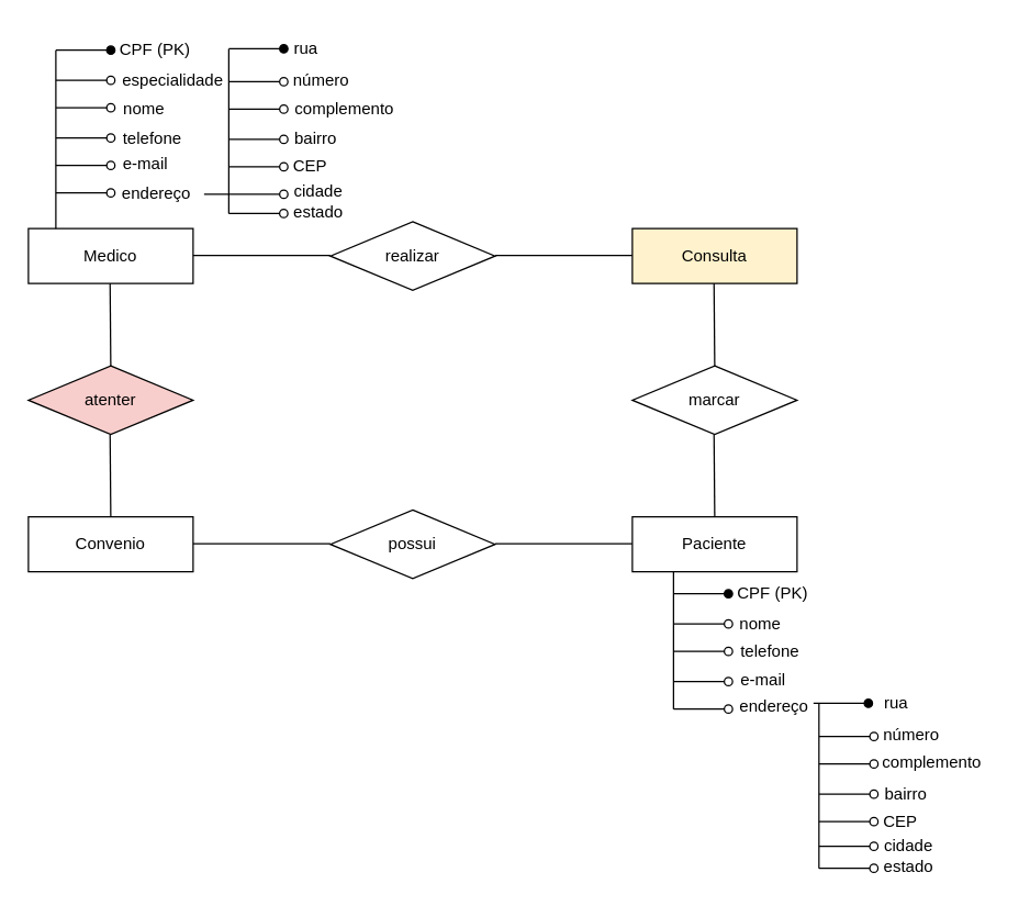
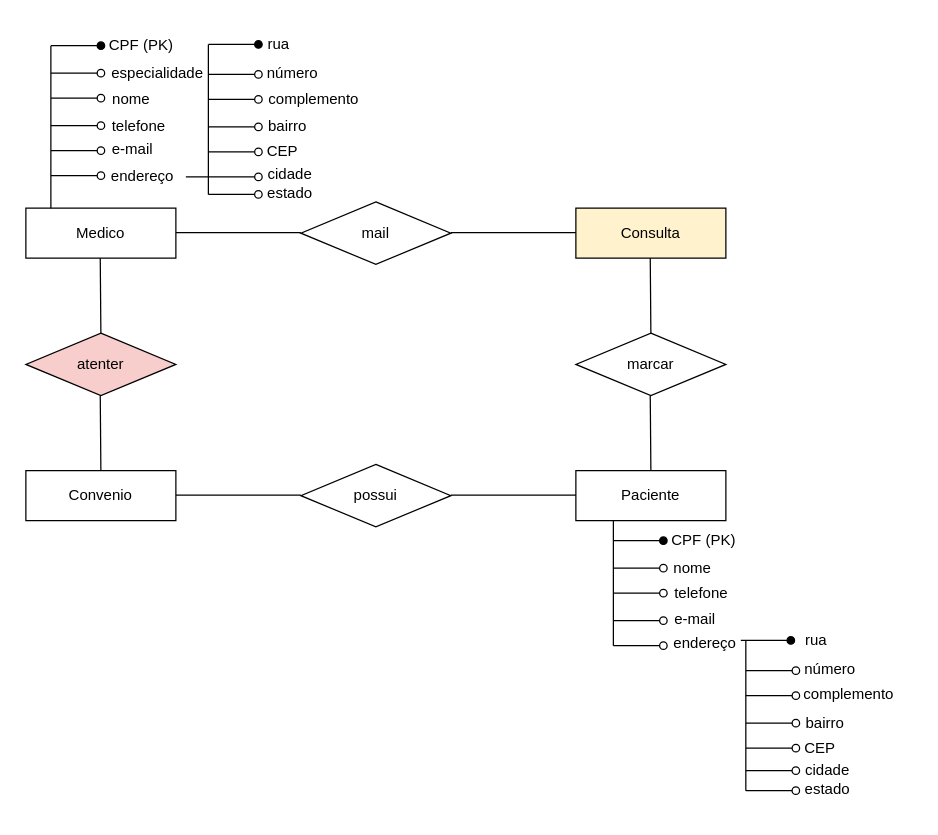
  <mxCell id="0" />
  <mxCell id="1" parent="0" />
  <mxCell id="2" value="Medico" style="rounded=0;whiteSpace=wrap;html=1;labelBackgroundColor=none;" vertex="1" parent="1"><mxGeometry x="20" y="166" width="120" height="40" as="geometry" /></mxCell>
  <mxCell id="3" value="Consulta" style="rounded=0;whiteSpace=wrap;html=1;labelBackgroundColor=none;fillColor=#fff2cc;" vertex="1" parent="1"><mxGeometry x="460" y="166" width="120" height="40" as="geometry" /></mxCell>
  <mxCell id="4" value="Paciente" style="rounded=0;whiteSpace=wrap;html=1;labelBackgroundColor=none;" vertex="1" parent="1"><mxGeometry x="460" y="376" width="120" height="40" as="geometry" /></mxCell>
  <mxCell id="5" value="Convenio" style="rounded=0;whiteSpace=wrap;html=1;labelBackgroundColor=none;" vertex="1" parent="1"><mxGeometry x="20" y="376" width="120" height="40" as="geometry" /></mxCell>
- <mxCell id="6" value="realizar" style="rhombus;whiteSpace=wrap;html=1;labelBackgroundColor=none;" vertex="1" parent="1"><mxGeometry x="240" y="161" width="120" height="50" as="geometry" /></mxCell>
+ <mxCell id="6" value="mail" style="rhombus;whiteSpace=wrap;html=1;labelBackgroundColor=none;" vertex="1" parent="1"><mxGeometry x="240" y="161" width="120" height="50" as="geometry" /></mxCell>
  <mxCell id="7" value="marcar" style="rhombus;whiteSpace=wrap;html=1;labelBackgroundColor=none;" vertex="1" parent="1"><mxGeometry x="460" y="266" width="120" height="50" as="geometry" /></mxCell>
  <mxCell id="8" value="possui" style="rhombus;whiteSpace=wrap;html=1;labelBackgroundColor=none;" vertex="1" parent="1"><mxGeometry x="240" y="371" width="120" height="50" as="geometry" /></mxCell>
  <mxCell id="9" value="" style="endArrow=none;html=1;rounded=0;labelBackgroundColor=none;fontColor=default;" edge="1" parent="1"><mxGeometry width="50" height="50" relative="1" as="geometry"><mxPoint x="140" y="185.5" as="sourcePoint" /><mxPoint x="240" y="185.5" as="targetPoint" /></mxGeometry></mxCell>
  <mxCell id="10" value="" style="endArrow=none;html=1;rounded=0;labelBackgroundColor=none;fontColor=default;" edge="1" parent="1"><mxGeometry width="50" height="50" relative="1" as="geometry"><mxPoint x="360" y="185.5" as="sourcePoint" /><mxPoint x="460" y="185.5" as="targetPoint" /></mxGeometry></mxCell>
  <mxCell id="11" value="" style="endArrow=none;html=1;rounded=0;labelBackgroundColor=none;fontColor=default;" edge="1" parent="1"><mxGeometry width="50" height="50" relative="1" as="geometry"><mxPoint x="519.5" y="206" as="sourcePoint" /><mxPoint x="520" y="266" as="targetPoint" /></mxGeometry></mxCell>
  <mxCell id="12" value="" style="endArrow=none;html=1;rounded=0;labelBackgroundColor=none;fontColor=default;" edge="1" parent="1"><mxGeometry width="50" height="50" relative="1" as="geometry"><mxPoint x="519.5" y="316" as="sourcePoint" /><mxPoint x="520" y="376" as="targetPoint" /></mxGeometry></mxCell>
  <mxCell id="13" value="atenter" style="rhombus;whiteSpace=wrap;html=1;labelBackgroundColor=none;fillColor=#f8cecc;" vertex="1" parent="1"><mxGeometry x="20" y="266" width="120" height="50" as="geometry" /></mxCell>
  <mxCell id="14" value="" style="endArrow=none;html=1;rounded=0;labelBackgroundColor=none;fontColor=default;" edge="1" parent="1"><mxGeometry width="50" height="50" relative="1" as="geometry"><mxPoint x="79.5" y="206" as="sourcePoint" /><mxPoint x="80" y="266" as="targetPoint" /></mxGeometry></mxCell>
  <mxCell id="15" value="" style="endArrow=none;html=1;rounded=0;labelBackgroundColor=none;fontColor=default;" edge="1" parent="1"><mxGeometry width="50" height="50" relative="1" as="geometry"><mxPoint x="79.5" y="316" as="sourcePoint" /><mxPoint x="80" y="376" as="targetPoint" /></mxGeometry></mxCell>
  <mxCell id="16" value="" style="endArrow=none;html=1;rounded=0;labelBackgroundColor=none;fontColor=default;" edge="1" parent="1"><mxGeometry width="50" height="50" relative="1" as="geometry"><mxPoint x="140" y="395.5" as="sourcePoint" /><mxPoint x="240" y="395.5" as="targetPoint" /></mxGeometry></mxCell>
  <mxCell id="17" value="" style="endArrow=none;html=1;rounded=0;labelBackgroundColor=none;fontColor=default;" edge="1" parent="1"><mxGeometry width="50" height="50" relative="1" as="geometry"><mxPoint x="360" y="395.5" as="sourcePoint" /><mxPoint x="460" y="395.5" as="targetPoint" /></mxGeometry></mxCell>
  <mxCell id="18" value="" style="endArrow=oval;html=1;rounded=0;startArrow=none;startFill=0;endFill=1;" edge="1" parent="1"><mxGeometry width="50" height="50" relative="1" as="geometry"><mxPoint x="40.04" y="36" as="sourcePoint" /><mxPoint x="80.04" y="36" as="targetPoint" /></mxGeometry></mxCell>
  <mxCell id="19" value="" style="endArrow=oval;html=1;rounded=0;startArrow=none;startFill=0;endFill=0;" edge="1" parent="1"><mxGeometry width="50" height="50" relative="1" as="geometry"><mxPoint x="40.04" y="58" as="sourcePoint" /><mxPoint x="80.04" y="58" as="targetPoint" /></mxGeometry></mxCell>
  <mxCell id="20" value="" style="endArrow=oval;html=1;rounded=0;startArrow=none;startFill=0;endFill=0;" edge="1" parent="1"><mxGeometry width="50" height="50" relative="1" as="geometry"><mxPoint x="40.04" y="78" as="sourcePoint" /><mxPoint x="80.04" y="78" as="targetPoint" /></mxGeometry></mxCell>
  <mxCell id="21" value="" style="endArrow=oval;html=1;rounded=0;startArrow=none;startFill=0;endFill=0;" edge="1" parent="1"><mxGeometry width="50" height="50" relative="1" as="geometry"><mxPoint x="40.04" y="100" as="sourcePoint" /><mxPoint x="80.04" y="100" as="targetPoint" /></mxGeometry></mxCell>
  <mxCell id="22" value="" style="endArrow=oval;html=1;rounded=0;startArrow=none;startFill=0;endFill=0;" edge="1" parent="1"><mxGeometry width="50" height="50" relative="1" as="geometry"><mxPoint x="40.04" y="120" as="sourcePoint" /><mxPoint x="80.04" y="120" as="targetPoint" /></mxGeometry></mxCell>
  <mxCell id="23" value="" style="endArrow=oval;html=1;rounded=0;startArrow=none;startFill=0;endFill=0;" edge="1" parent="1"><mxGeometry width="50" height="50" relative="1" as="geometry"><mxPoint x="40.04" y="140" as="sourcePoint" /><mxPoint x="80.04" y="140" as="targetPoint" /></mxGeometry></mxCell>
  <mxCell id="24" value="" style="endArrow=none;html=1;rounded=0;exitX=0.333;exitY=0;exitDx=0;exitDy=0;exitPerimeter=0;" edge="1" parent="1"><mxGeometry width="50" height="50" relative="1" as="geometry"><mxPoint x="40" y="166" as="sourcePoint" /><mxPoint x="40" y="36" as="targetPoint" /></mxGeometry></mxCell>
  <mxCell id="25" value="CPF (PK)" style="text;html=1;align=center;verticalAlign=middle;resizable=0;points=[];autosize=1;strokeColor=none;fillColor=none;" vertex="1" parent="1"><mxGeometry x="77.04" y="21" width="70" height="30" as="geometry" /></mxCell>
  <mxCell id="26" value="especialidade" style="text;html=1;align=center;verticalAlign=middle;resizable=0;points=[];autosize=1;strokeColor=none;fillColor=none;" vertex="1" parent="1"><mxGeometry x="75.04" y="43" width="100" height="30" as="geometry" /></mxCell>
  <mxCell id="27" value="nome" style="text;html=1;align=center;verticalAlign=middle;resizable=0;points=[];autosize=1;strokeColor=none;fillColor=none;" vertex="1" parent="1"><mxGeometry x="79.04" y="64" width="50" height="30" as="geometry" /></mxCell>
  <mxCell id="28" value="telefone" style="text;html=1;align=center;verticalAlign=middle;resizable=0;points=[];autosize=1;strokeColor=none;fillColor=none;" vertex="1" parent="1"><mxGeometry x="75" y="86" width="70" height="30" as="geometry" /></mxCell>
  <mxCell id="29" value="e-mail" style="text;html=1;align=center;verticalAlign=middle;resizable=0;points=[];autosize=1;strokeColor=none;fillColor=none;" vertex="1" parent="1"><mxGeometry x="75.04" y="104" width="60" height="30" as="geometry" /></mxCell>
  <mxCell id="30" value="endereço" style="text;html=1;align=center;verticalAlign=middle;resizable=0;points=[];autosize=1;strokeColor=none;fillColor=none;" vertex="1" parent="1"><mxGeometry x="78" y="126" width="70" height="30" as="geometry" /></mxCell>
  <mxCell id="31" value="" style="endArrow=oval;html=1;rounded=0;startArrow=none;startFill=0;endFill=1;" edge="1" parent="1"><mxGeometry width="50" height="50" relative="1" as="geometry"><mxPoint x="166.04" y="35" as="sourcePoint" /><mxPoint x="206.04" y="35" as="targetPoint" /></mxGeometry></mxCell>
  <mxCell id="32" value="" style="endArrow=oval;html=1;rounded=0;startArrow=none;startFill=0;endFill=0;" edge="1" parent="1"><mxGeometry width="50" height="50" relative="1" as="geometry"><mxPoint x="166.04" y="59" as="sourcePoint" /><mxPoint x="206.04" y="59" as="targetPoint" /></mxGeometry></mxCell>
  <mxCell id="33" value="" style="endArrow=oval;html=1;rounded=0;startArrow=none;startFill=0;endFill=0;" edge="1" parent="1"><mxGeometry width="50" height="50" relative="1" as="geometry"><mxPoint x="166.04" y="79" as="sourcePoint" /><mxPoint x="206.04" y="79" as="targetPoint" /></mxGeometry></mxCell>
  <mxCell id="34" value="" style="endArrow=oval;html=1;rounded=0;startArrow=none;startFill=0;endFill=0;" edge="1" parent="1"><mxGeometry width="50" height="50" relative="1" as="geometry"><mxPoint x="166.04" y="101" as="sourcePoint" /><mxPoint x="206.04" y="101" as="targetPoint" /></mxGeometry></mxCell>
  <mxCell id="35" value="" style="endArrow=oval;html=1;rounded=0;startArrow=none;startFill=0;endFill=0;" edge="1" parent="1"><mxGeometry width="50" height="50" relative="1" as="geometry"><mxPoint x="166.04" y="121" as="sourcePoint" /><mxPoint x="206.04" y="121" as="targetPoint" /></mxGeometry></mxCell>
  <mxCell id="36" value="" style="endArrow=oval;html=1;rounded=0;startArrow=none;startFill=0;endFill=0;" edge="1" parent="1" source="30"><mxGeometry width="50" height="50" relative="1" as="geometry"><mxPoint x="166.04" y="141" as="sourcePoint" /><mxPoint x="206.04" y="141" as="targetPoint" /></mxGeometry></mxCell>
  <mxCell id="37" value="" style="endArrow=none;html=1;rounded=0;" edge="1" parent="1"><mxGeometry width="50" height="50" relative="1" as="geometry"><mxPoint x="166" y="155" as="sourcePoint" /><mxPoint x="166" y="35" as="targetPoint" /></mxGeometry></mxCell>
  <mxCell id="38" value="rua" style="text;html=1;align=center;verticalAlign=middle;resizable=0;points=[];autosize=1;strokeColor=none;fillColor=none;" vertex="1" parent="1"><mxGeometry x="202" y="20" width="40" height="30" as="geometry" /></mxCell>
  <mxCell id="39" value="bairro" style="text;html=1;align=center;verticalAlign=middle;resizable=0;points=[];autosize=1;strokeColor=none;fillColor=none;" vertex="1" parent="1"><mxGeometry x="204" y="86" width="50" height="30" as="geometry" /></mxCell>
  <mxCell id="40" value="CEP" style="text;html=1;align=center;verticalAlign=middle;resizable=0;points=[];autosize=1;strokeColor=none;fillColor=none;" vertex="1" parent="1"><mxGeometry x="200" y="106" width="50" height="30" as="geometry" /></mxCell>
  <mxCell id="41" value="cidade" style="text;html=1;align=center;verticalAlign=middle;resizable=0;points=[];autosize=1;strokeColor=none;fillColor=none;" vertex="1" parent="1"><mxGeometry x="201" y="124" width="60" height="30" as="geometry" /></mxCell>
  <mxCell id="42" value="número" style="text;html=1;align=center;verticalAlign=middle;resizable=0;points=[];autosize=1;strokeColor=none;fillColor=none;" vertex="1" parent="1"><mxGeometry x="203" y="43" width="60" height="30" as="geometry" /></mxCell>
  <mxCell id="43" value="complemento" style="text;html=1;align=center;verticalAlign=middle;resizable=0;points=[];autosize=1;strokeColor=none;fillColor=none;" vertex="1" parent="1"><mxGeometry x="200" y="64" width="100" height="30" as="geometry" /></mxCell>
  <mxCell id="44" value="" style="endArrow=oval;html=1;rounded=0;startArrow=none;startFill=0;endFill=0;" edge="1" parent="1"><mxGeometry width="50" height="50" relative="1" as="geometry"><mxPoint x="166" y="155" as="sourcePoint" /><mxPoint x="206" y="155" as="targetPoint" /></mxGeometry></mxCell>
  <mxCell id="45" value="estado" style="text;html=1;align=center;verticalAlign=middle;resizable=0;points=[];autosize=1;strokeColor=none;fillColor=none;" vertex="1" parent="1"><mxGeometry x="201" y="139" width="60" height="30" as="geometry" /></mxCell>
  <mxCell id="46" value="" style="endArrow=oval;html=1;rounded=0;startArrow=none;startFill=0;endFill=1;" edge="1" parent="1"><mxGeometry width="50" height="50" relative="1" as="geometry"><mxPoint x="490" y="432" as="sourcePoint" /><mxPoint x="530" y="432" as="targetPoint" /></mxGeometry></mxCell>
  <mxCell id="47" value="" style="endArrow=oval;html=1;rounded=0;startArrow=none;startFill=0;endFill=0;" edge="1" parent="1"><mxGeometry width="50" height="50" relative="1" as="geometry"><mxPoint x="490" y="454" as="sourcePoint" /><mxPoint x="530" y="454" as="targetPoint" /></mxGeometry></mxCell>
  <mxCell id="48" value="" style="endArrow=oval;html=1;rounded=0;startArrow=none;startFill=0;endFill=0;" edge="1" parent="1"><mxGeometry width="50" height="50" relative="1" as="geometry"><mxPoint x="490" y="474" as="sourcePoint" /><mxPoint x="530" y="474" as="targetPoint" /></mxGeometry></mxCell>
  <mxCell id="49" value="" style="endArrow=oval;html=1;rounded=0;startArrow=none;startFill=0;endFill=0;" edge="1" parent="1"><mxGeometry width="50" height="50" relative="1" as="geometry"><mxPoint x="490" y="496" as="sourcePoint" /><mxPoint x="530" y="496" as="targetPoint" /></mxGeometry></mxCell>
  <mxCell id="50" value="" style="endArrow=oval;html=1;rounded=0;startArrow=none;startFill=0;endFill=0;" edge="1" parent="1"><mxGeometry width="50" height="50" relative="1" as="geometry"><mxPoint x="490" y="516" as="sourcePoint" /><mxPoint x="530" y="516" as="targetPoint" /></mxGeometry></mxCell>
  <mxCell id="51" value="CPF (PK)" style="text;html=1;align=center;verticalAlign=middle;resizable=0;points=[];autosize=1;strokeColor=none;fillColor=none;" vertex="1" parent="1"><mxGeometry x="527" y="417" width="70" height="30" as="geometry" /></mxCell>
  <mxCell id="52" value="telefone" style="text;html=1;align=center;verticalAlign=middle;resizable=0;points=[];autosize=1;strokeColor=none;fillColor=none;" vertex="1" parent="1"><mxGeometry x="524.96" y="459" width="70" height="30" as="geometry" /></mxCell>
  <mxCell id="53" value="e-mail" style="text;html=1;align=center;verticalAlign=middle;resizable=0;points=[];autosize=1;strokeColor=none;fillColor=none;" vertex="1" parent="1"><mxGeometry x="525" y="480" width="60" height="30" as="geometry" /></mxCell>
  <mxCell id="54" value="endereço" style="text;html=1;align=center;verticalAlign=middle;resizable=0;points=[];autosize=1;strokeColor=none;fillColor=none;" vertex="1" parent="1"><mxGeometry x="527.96" y="499" width="70" height="30" as="geometry" /></mxCell>
  <mxCell id="55" value="" style="endArrow=none;html=1;rounded=0;" edge="1" parent="1"><mxGeometry width="50" height="50" relative="1" as="geometry"><mxPoint x="490" y="516" as="sourcePoint" /><mxPoint x="490" y="416" as="targetPoint" /></mxGeometry></mxCell>
  <mxCell id="56" value="nome" style="text;html=1;align=center;verticalAlign=middle;resizable=0;points=[];autosize=1;strokeColor=none;fillColor=none;" vertex="1" parent="1"><mxGeometry x="527.96" y="439" width="50" height="30" as="geometry" /></mxCell>
  <mxCell id="57" value="" style="endArrow=oval;html=1;rounded=0;startArrow=none;startFill=0;endFill=1;" edge="1" parent="1"><mxGeometry width="50" height="50" relative="1" as="geometry"><mxPoint x="591.96" y="511.86" as="sourcePoint" /><mxPoint x="631.96" y="511.86" as="targetPoint" /></mxGeometry></mxCell>
  <mxCell id="58" value="" style="endArrow=oval;html=1;rounded=0;startArrow=none;startFill=0;endFill=0;" edge="1" parent="1"><mxGeometry width="50" height="50" relative="1" as="geometry"><mxPoint x="596" y="536" as="sourcePoint" /><mxPoint x="636" y="536" as="targetPoint" /></mxGeometry></mxCell>
  <mxCell id="59" value="" style="endArrow=oval;html=1;rounded=0;startArrow=none;startFill=0;endFill=0;" edge="1" parent="1"><mxGeometry width="50" height="50" relative="1" as="geometry"><mxPoint x="596" y="556" as="sourcePoint" /><mxPoint x="636" y="556" as="targetPoint" /></mxGeometry></mxCell>
  <mxCell id="60" value="" style="endArrow=oval;html=1;rounded=0;startArrow=none;startFill=0;endFill=0;" edge="1" parent="1"><mxGeometry width="50" height="50" relative="1" as="geometry"><mxPoint x="596" y="578" as="sourcePoint" /><mxPoint x="636" y="578" as="targetPoint" /></mxGeometry></mxCell>
  <mxCell id="61" value="" style="endArrow=oval;html=1;rounded=0;startArrow=none;startFill=0;endFill=0;" edge="1" parent="1"><mxGeometry width="50" height="50" relative="1" as="geometry"><mxPoint x="596" y="598" as="sourcePoint" /><mxPoint x="636" y="598" as="targetPoint" /></mxGeometry></mxCell>
  <mxCell id="62" value="" style="endArrow=none;html=1;rounded=0;" edge="1" parent="1"><mxGeometry width="50" height="50" relative="1" as="geometry"><mxPoint x="595.96" y="632" as="sourcePoint" /><mxPoint x="595.96" y="512" as="targetPoint" /></mxGeometry></mxCell>
  <mxCell id="63" value="rua" style="text;html=1;align=center;verticalAlign=middle;resizable=0;points=[];autosize=1;strokeColor=none;fillColor=none;" vertex="1" parent="1"><mxGeometry x="631.96" y="497" width="40" height="30" as="geometry" /></mxCell>
  <mxCell id="64" value="bairro" style="text;html=1;align=center;verticalAlign=middle;resizable=0;points=[];autosize=1;strokeColor=none;fillColor=none;" vertex="1" parent="1"><mxGeometry x="633.96" y="563" width="50" height="30" as="geometry" /></mxCell>
  <mxCell id="65" value="CEP" style="text;html=1;align=center;verticalAlign=middle;resizable=0;points=[];autosize=1;strokeColor=none;fillColor=none;" vertex="1" parent="1"><mxGeometry x="629.96" y="583" width="50" height="30" as="geometry" /></mxCell>
  <mxCell id="66" value="cidade" style="text;html=1;align=center;verticalAlign=middle;resizable=0;points=[];autosize=1;strokeColor=none;fillColor=none;" vertex="1" parent="1"><mxGeometry x="630.96" y="601" width="60" height="30" as="geometry" /></mxCell>
  <mxCell id="67" value="número" style="text;html=1;align=center;verticalAlign=middle;resizable=0;points=[];autosize=1;strokeColor=none;fillColor=none;" vertex="1" parent="1"><mxGeometry x="632.96" y="520" width="60" height="30" as="geometry" /></mxCell>
  <mxCell id="68" value="" style="endArrow=oval;html=1;rounded=0;startArrow=none;startFill=0;endFill=0;" edge="1" parent="1"><mxGeometry width="50" height="50" relative="1" as="geometry"><mxPoint x="595.96" y="632" as="sourcePoint" /><mxPoint x="635.96" y="632" as="targetPoint" /></mxGeometry></mxCell>
  <mxCell id="69" value="estado" style="text;html=1;align=center;verticalAlign=middle;resizable=0;points=[];autosize=1;strokeColor=none;fillColor=none;" vertex="1" parent="1"><mxGeometry x="630.96" y="616" width="60" height="30" as="geometry" /></mxCell>
  <mxCell id="70" value="" style="endArrow=oval;html=1;rounded=0;startArrow=none;startFill=0;endFill=0;" edge="1" parent="1"><mxGeometry width="50" height="50" relative="1" as="geometry"><mxPoint x="595.96" y="616" as="sourcePoint" /><mxPoint x="635.96" y="616" as="targetPoint" /></mxGeometry></mxCell>
  <mxCell id="71" value="complemento" style="text;html=1;align=center;verticalAlign=middle;resizable=0;points=[];autosize=1;strokeColor=none;fillColor=none;" vertex="1" parent="1"><mxGeometry x="628" y="540" width="100" height="30" as="geometry" /></mxCell>
